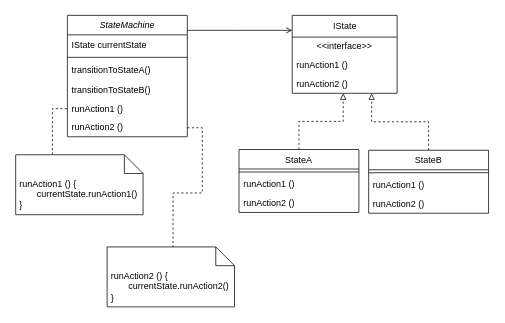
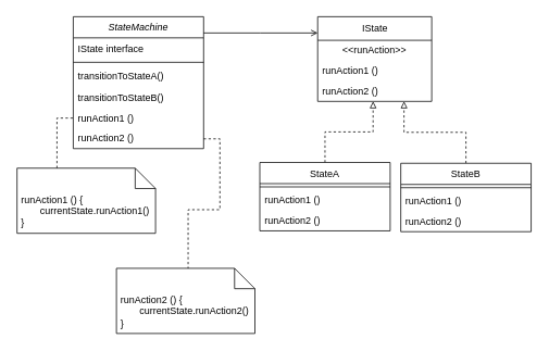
  <mxCell id="0" />
  <mxCell id="1" parent="0" />
  <mxCell id="2" value="StateMachine" style="swimlane;fontStyle=2;align=center;verticalAlign=top;childLayout=stackLayout;horizontal=1;startSize=26;horizontalStack=0;resizeParent=1;resizeLast=0;collapsible=1;marginBottom=0;rounded=0;shadow=0;strokeWidth=1;" parent="1" vertex="1"><mxGeometry x="89" y="20" width="160" height="162" as="geometry"><mxRectangle x="230" y="140" width="160" height="26" as="alternateBounds" /></mxGeometry></mxCell>
- <mxCell id="3" value="IState currentState" style="text;align=left;verticalAlign=top;spacingLeft=4;spacingRight=4;overflow=hidden;rotatable=0;points=[[0,0.5],[1,0.5]];portConstraint=eastwest;" parent="2" vertex="1"><mxGeometry y="26" width="160" height="26" as="geometry" /></mxCell>
+ <mxCell id="3" value="IState interface" style="text;align=left;verticalAlign=top;spacingLeft=4;spacingRight=4;overflow=hidden;rotatable=0;points=[[0,0.5],[1,0.5]];portConstraint=eastwest;" parent="2" vertex="1"><mxGeometry y="26" width="160" height="26" as="geometry" /></mxCell>
  <mxCell id="4" value="" style="line;html=1;strokeWidth=1;align=left;verticalAlign=middle;spacingTop=-1;spacingLeft=3;spacingRight=3;rotatable=0;labelPosition=right;points=[];portConstraint=eastwest;" parent="2" vertex="1"><mxGeometry y="52" width="160" height="8" as="geometry" /></mxCell>
  <mxCell id="5" value="transitionToStateA()" style="text;align=left;verticalAlign=top;spacingLeft=4;spacingRight=4;overflow=hidden;rotatable=0;points=[[0,0.5],[1,0.5]];portConstraint=eastwest;" parent="2" vertex="1"><mxGeometry y="60" width="160" height="26" as="geometry" /></mxCell>
  <mxCell id="6" value="transitionToStateB()" style="text;align=left;verticalAlign=top;spacingLeft=4;spacingRight=4;overflow=hidden;rotatable=0;points=[[0,0.5],[1,0.5]];portConstraint=eastwest;" vertex="1" parent="2"><mxGeometry y="86" width="160" height="26" as="geometry" /></mxCell>
  <mxCell id="7" value="runAction1 ()" style="text;html=1;strokeColor=none;fillColor=none;align=left;verticalAlign=middle;spacingLeft=4;spacingRight=4;overflow=hidden;rotatable=0;points=[[0,0.5],[1,0.5]];portConstraint=eastwest;" vertex="1" parent="2"><mxGeometry y="112" width="160" height="25" as="geometry" /></mxCell>
  <mxCell id="8" value="runAction2 ()" style="text;html=1;strokeColor=none;fillColor=none;align=left;verticalAlign=middle;spacingLeft=4;spacingRight=4;overflow=hidden;rotatable=0;points=[[0,0.5],[1,0.5]];portConstraint=eastwest;" vertex="1" parent="2"><mxGeometry y="137" width="160" height="25" as="geometry" /></mxCell>
  <mxCell id="9" style="edgeStyle=orthogonalEdgeStyle;rounded=0;orthogonalLoop=1;jettySize=auto;html=1;dashed=1;endArrow=block;endFill=0;entryX=0.757;entryY=1;entryDx=0;entryDy=0;entryPerimeter=0;" edge="1" parent="1" source="10" target="18"><mxGeometry relative="1" as="geometry" /></mxCell>
  <mxCell id="10" value="StateB" style="swimlane;fontStyle=0;align=center;verticalAlign=top;childLayout=stackLayout;horizontal=1;startSize=26;horizontalStack=0;resizeParent=1;resizeLast=0;collapsible=1;marginBottom=0;rounded=0;shadow=0;strokeWidth=1;" parent="1" vertex="1"><mxGeometry x="491" y="200" width="160" height="84" as="geometry"><mxRectangle x="340" y="380" width="170" height="26" as="alternateBounds" /></mxGeometry></mxCell>
  <mxCell id="11" value="" style="line;html=1;strokeWidth=1;align=left;verticalAlign=middle;spacingTop=-1;spacingLeft=3;spacingRight=3;rotatable=0;labelPosition=right;points=[];portConstraint=eastwest;" parent="10" vertex="1"><mxGeometry y="26" width="160" height="8" as="geometry" /></mxCell>
  <mxCell id="12" value="runAction1 ()" style="text;html=1;strokeColor=none;fillColor=none;align=left;verticalAlign=middle;spacingLeft=4;spacingRight=4;overflow=hidden;rotatable=0;points=[[0,0.5],[1,0.5]];portConstraint=eastwest;" vertex="1" parent="10"><mxGeometry y="34" width="160" height="25" as="geometry" /></mxCell>
  <mxCell id="13" value="runAction2 ()" style="text;html=1;strokeColor=none;fillColor=none;align=left;verticalAlign=middle;spacingLeft=4;spacingRight=4;overflow=hidden;rotatable=0;points=[[0,0.5],[1,0.5]];portConstraint=eastwest;" vertex="1" parent="10"><mxGeometry y="59" width="160" height="25" as="geometry" /></mxCell>
  <mxCell id="14" value="" style="endArrow=open;shadow=0;strokeWidth=1;rounded=0;endFill=1;edgeStyle=elbowEdgeStyle;elbow=vertical;" parent="1" source="2" edge="1"><mxGeometry x="0.5" y="41" relative="1" as="geometry"><mxPoint x="249" y="92" as="sourcePoint" /><mxPoint x="389" y="40" as="targetPoint" /><mxPoint x="-40" y="32" as="offset" /></mxGeometry></mxCell>
  <mxCell id="15" value="&lt;span style=&quot;font-weight: normal;&quot;&gt;IState&lt;/span&gt;" style="swimlane;fontStyle=1;align=center;verticalAlign=middle;childLayout=stackLayout;horizontal=1;startSize=29;horizontalStack=0;resizeParent=1;resizeParentMax=0;resizeLast=0;collapsible=0;marginBottom=0;html=1;" vertex="1" parent="1"><mxGeometry x="389" y="20" width="140" height="104" as="geometry" /></mxCell>
- <mxCell id="16" value="&amp;lt;&amp;lt;interface&amp;gt;&amp;gt;" style="text;html=1;strokeColor=none;fillColor=none;align=center;verticalAlign=middle;spacingLeft=4;spacingRight=4;overflow=hidden;rotatable=0;points=[[0,0.5],[1,0.5]];portConstraint=eastwest;" vertex="1" parent="15"><mxGeometry y="29" width="140" height="25" as="geometry" /></mxCell>
+ <mxCell id="16" value="&amp;lt;&amp;lt;runAction&amp;gt;&amp;gt;" style="text;html=1;strokeColor=none;fillColor=none;align=center;verticalAlign=middle;spacingLeft=4;spacingRight=4;overflow=hidden;rotatable=0;points=[[0,0.5],[1,0.5]];portConstraint=eastwest;" vertex="1" parent="15"><mxGeometry y="29" width="140" height="25" as="geometry" /></mxCell>
  <mxCell id="17" value="runAction1 ()" style="text;html=1;strokeColor=none;fillColor=none;align=left;verticalAlign=middle;spacingLeft=4;spacingRight=4;overflow=hidden;rotatable=0;points=[[0,0.5],[1,0.5]];portConstraint=eastwest;" vertex="1" parent="15"><mxGeometry y="54" width="140" height="25" as="geometry" /></mxCell>
  <mxCell id="18" value="runAction2 ()" style="text;html=1;strokeColor=none;fillColor=none;align=left;verticalAlign=middle;spacingLeft=4;spacingRight=4;overflow=hidden;rotatable=0;points=[[0,0.5],[1,0.5]];portConstraint=eastwest;" vertex="1" parent="15"><mxGeometry y="79" width="140" height="25" as="geometry" /></mxCell>
  <mxCell id="19" style="edgeStyle=orthogonalEdgeStyle;rounded=0;orthogonalLoop=1;jettySize=auto;html=1;dashed=1;endArrow=block;endFill=0;entryX=0.486;entryY=1;entryDx=0;entryDy=0;entryPerimeter=0;" edge="1" parent="1" source="20" target="18"><mxGeometry relative="1" as="geometry" /></mxCell>
  <mxCell id="20" value="StateA" style="swimlane;fontStyle=0;align=center;verticalAlign=top;childLayout=stackLayout;horizontal=1;startSize=26;horizontalStack=0;resizeParent=1;resizeLast=0;collapsible=1;marginBottom=0;rounded=0;shadow=0;strokeWidth=1;" vertex="1" parent="1"><mxGeometry x="318" y="199" width="160" height="84" as="geometry"><mxRectangle x="340" y="380" width="170" height="26" as="alternateBounds" /></mxGeometry></mxCell>
  <mxCell id="21" value="" style="line;html=1;strokeWidth=1;align=left;verticalAlign=middle;spacingTop=-1;spacingLeft=3;spacingRight=3;rotatable=0;labelPosition=right;points=[];portConstraint=eastwest;" vertex="1" parent="20"><mxGeometry y="26" width="160" height="8" as="geometry" /></mxCell>
  <mxCell id="22" value="runAction1 ()" style="text;html=1;strokeColor=none;fillColor=none;align=left;verticalAlign=middle;spacingLeft=4;spacingRight=4;overflow=hidden;rotatable=0;points=[[0,0.5],[1,0.5]];portConstraint=eastwest;" vertex="1" parent="20"><mxGeometry y="34" width="160" height="25" as="geometry" /></mxCell>
  <mxCell id="23" value="runAction2 ()" style="text;html=1;strokeColor=none;fillColor=none;align=left;verticalAlign=middle;spacingLeft=4;spacingRight=4;overflow=hidden;rotatable=0;points=[[0,0.5],[1,0.5]];portConstraint=eastwest;" vertex="1" parent="20"><mxGeometry y="59" width="160" height="25" as="geometry" /></mxCell>
  <mxCell id="24" style="edgeStyle=orthogonalEdgeStyle;rounded=0;orthogonalLoop=1;jettySize=auto;html=1;entryX=0;entryY=0.5;entryDx=0;entryDy=0;dashed=1;endArrow=none;endFill=0;" edge="1" parent="1" source="25" target="7"><mxGeometry relative="1" as="geometry"><Array as="points"><mxPoint x="105" y="214" /><mxPoint x="69" y="214" /><mxPoint x="69" y="145" /></Array></mxGeometry></mxCell>
  <mxCell id="25" value="&lt;div style=&quot;&quot;&gt;&lt;span style=&quot;background-color: initial;&quot;&gt;&amp;nbsp;runAction1 () {&lt;/span&gt;&lt;/div&gt;&lt;div style=&quot;&quot;&gt;&lt;span style=&quot;background-color: initial;&quot;&gt;&lt;span style=&quot;white-space: pre;&quot;&gt;&#09;&lt;/span&gt;currentState.runAction1()&lt;br&gt;&lt;/span&gt;&lt;/div&gt;&lt;div style=&quot;&quot;&gt;&lt;span style=&quot;background-color: initial;&quot;&gt;&amp;nbsp;}&lt;/span&gt;&lt;/div&gt;" style="shape=note2;boundedLbl=1;whiteSpace=wrap;html=1;size=25;verticalAlign=top;align=left;" vertex="1" parent="1"><mxGeometry x="20" y="206" width="170" height="80" as="geometry" /></mxCell>
  <mxCell id="26" style="edgeStyle=orthogonalEdgeStyle;rounded=0;orthogonalLoop=1;jettySize=auto;html=1;exitX=0.5;exitY=0;exitDx=0;exitDy=0;exitPerimeter=0;dashed=1;endArrow=none;endFill=0;" edge="1" parent="1" source="27" target="8"><mxGeometry relative="1" as="geometry"><Array as="points"><mxPoint x="233" y="334" /><mxPoint x="233" y="332" /><mxPoint x="230" y="332" /><mxPoint x="230" y="257" /><mxPoint x="269" y="257" /><mxPoint x="269" y="170" /></Array></mxGeometry></mxCell>
  <mxCell id="27" value="&lt;div style=&quot;&quot;&gt;&lt;span style=&quot;background-color: initial;&quot;&gt;&amp;nbsp;runAction2 () {&lt;/span&gt;&lt;/div&gt;&lt;div style=&quot;&quot;&gt;&lt;span style=&quot;background-color: initial;&quot;&gt;&lt;span style=&quot;white-space: pre;&quot;&gt;&#09;&lt;/span&gt;currentState.runAction2()&lt;br&gt;&lt;/span&gt;&lt;/div&gt;&lt;div style=&quot;&quot;&gt;&lt;span style=&quot;background-color: initial;&quot;&gt;&amp;nbsp;}&lt;/span&gt;&lt;/div&gt;" style="shape=note2;boundedLbl=1;whiteSpace=wrap;html=1;size=25;verticalAlign=top;align=left;" vertex="1" parent="1"><mxGeometry x="142" y="329" width="170" height="80" as="geometry" /></mxCell>
